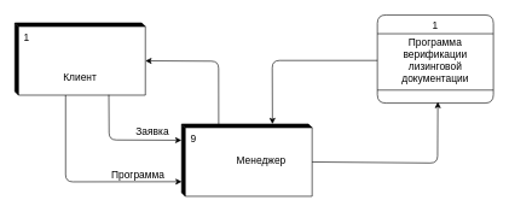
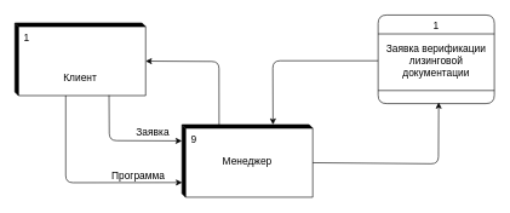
  <mxCell id="0" />
  <mxCell id="1" parent="0" />
  <mxCell id="2" value="" style="group;fontSize=14;" vertex="1" connectable="0" parent="1"><mxGeometry x="250" y="171" width="180" height="100" as="geometry" /></mxCell>
  <mxCell id="3" value="" style="shape=cube;whiteSpace=wrap;html=1;boundedLbl=1;backgroundOutline=1;darkOpacity=1;darkOpacity2=1;size=5;fillStyle=auto;noLabel=0;shadow=0;perimeterSpacing=0;strokeWidth=1;fontSize=14;" vertex="1" parent="2"><mxGeometry width="180" height="100" as="geometry" /></mxCell>
  <mxCell id="4" value="&lt;font&gt;9&lt;/font&gt;" style="text;html=1;align=center;verticalAlign=middle;whiteSpace=wrap;rounded=0;fontSize=14;" vertex="1" parent="2"><mxGeometry x="5" y="5" width="23" height="30" as="geometry" /></mxCell>
- <mxCell id="5" value="&lt;font&gt;Менеджер&lt;/font&gt;" style="text;html=1;align=center;verticalAlign=middle;whiteSpace=wrap;rounded=0;fontSize=14;" vertex="1" parent="2"><mxGeometry x="80" y="35" width="60" height="30" as="geometry" /></mxCell>
+ <mxCell id="5" value="&lt;font&gt;Менеджер&lt;/font&gt;" style="text;html=1;align=center;verticalAlign=middle;whiteSpace=wrap;rounded=0;fontSize=14;" vertex="1" parent="2"><mxGeometry x="60" y="35" width="60" height="30" as="geometry" /></mxCell>
  <mxCell id="6" value="" style="group;fontSize=14;" vertex="1" connectable="0" parent="1"><mxGeometry x="20" y="31" width="180" height="100" as="geometry" /></mxCell>
  <mxCell id="7" value="" style="shape=cube;whiteSpace=wrap;html=1;boundedLbl=1;backgroundOutline=1;darkOpacity=1;darkOpacity2=1;size=5;fillStyle=auto;noLabel=0;shadow=0;perimeterSpacing=0;strokeWidth=1;fontSize=14;" vertex="1" parent="6"><mxGeometry width="180" height="100" as="geometry" /></mxCell>
  <mxCell id="8" value="&lt;font&gt;1&lt;/font&gt;" style="text;html=1;align=center;verticalAlign=middle;whiteSpace=wrap;rounded=0;fontSize=14;" vertex="1" parent="6"><mxGeometry x="5" y="5" width="23" height="30" as="geometry" /></mxCell>
  <mxCell id="9" value="&lt;font&gt;Клиент&lt;/font&gt;" style="text;html=1;align=center;verticalAlign=middle;whiteSpace=wrap;rounded=0;fontSize=14;" vertex="1" parent="6"><mxGeometry x="60" y="60" width="60" height="30" as="geometry" /></mxCell>
  <mxCell id="10" value="&lt;span style=&quot;font-weight: normal;&quot;&gt;1&lt;/span&gt;" style="swimlane;fontStyle=1;align=center;verticalAlign=top;childLayout=stackLayout;horizontal=1;startSize=26;horizontalStack=0;resizeParent=1;resizeParentMax=0;resizeLast=0;collapsible=1;marginBottom=0;whiteSpace=wrap;html=1;rounded=1;fillColor=none;fontSize=14;" vertex="1" parent="1"><mxGeometry x="520" y="20" width="160" height="122" as="geometry" /></mxCell>
- <mxCell id="11" value="Программа верификации лизинговой документации" style="text;strokeColor=none;fillColor=none;align=center;verticalAlign=middle;spacingLeft=4;spacingRight=4;overflow=hidden;rotatable=0;points=[[0,0.5],[1,0.5]];portConstraint=eastwest;whiteSpace=wrap;html=1;fontSize=14;" vertex="1" parent="10"><mxGeometry y="26" width="160" height="74" as="geometry" /></mxCell>
+ <mxCell id="11" value="Заявка верификации лизинговой документации" style="text;strokeColor=none;fillColor=none;align=center;verticalAlign=middle;spacingLeft=4;spacingRight=4;overflow=hidden;rotatable=0;points=[[0,0.5],[1,0.5]];portConstraint=eastwest;whiteSpace=wrap;html=1;fontSize=14;" vertex="1" parent="10"><mxGeometry y="26" width="160" height="74" as="geometry" /></mxCell>
  <mxCell id="12" value="" style="line;strokeWidth=1;fillColor=none;align=left;verticalAlign=middle;spacingTop=-1;spacingLeft=3;spacingRight=3;rotatable=0;labelPosition=right;points=[];portConstraint=eastwest;strokeColor=inherit;fontSize=14;" vertex="1" parent="10"><mxGeometry y="100" width="160" height="8" as="geometry" /></mxCell>
  <mxCell id="13" value="&amp;nbsp;" style="text;strokeColor=none;fillColor=none;align=center;verticalAlign=top;spacingLeft=4;spacingRight=4;overflow=hidden;rotatable=0;points=[[0,0.5],[1,0.5]];portConstraint=eastwest;whiteSpace=wrap;html=1;fontSize=14;" vertex="1" parent="10"><mxGeometry y="108" width="160" height="14" as="geometry" /></mxCell>
  <mxCell id="14" value="" style="endArrow=classic;html=1;rounded=1;exitX=0.72;exitY=0.996;exitDx=0;exitDy=0;exitPerimeter=0;entryX=-0.001;entryY=0.224;entryDx=0;entryDy=0;entryPerimeter=0;curved=0;fontSize=14;" edge="1" parent="1" source="7" target="3"><mxGeometry width="50" height="50" relative="1" as="geometry"><mxPoint x="340" y="241" as="sourcePoint" /><mxPoint x="390" y="191" as="targetPoint" /><Array as="points"><mxPoint x="150" y="193" /></Array></mxGeometry></mxCell>
  <mxCell id="15" value="" style="endArrow=classic;html=1;rounded=1;exitX=0;exitY=0;exitDx=180;exitDy=52.5;exitPerimeter=0;entryX=0.521;entryY=0.888;entryDx=0;entryDy=0;entryPerimeter=0;curved=0;fontSize=14;" edge="1" parent="1" source="3" target="13"><mxGeometry width="50" height="50" relative="1" as="geometry"><mxPoint x="310" y="211" as="sourcePoint" /><mxPoint x="360" y="161" as="targetPoint" /><Array as="points"><mxPoint x="603" y="225" /></Array></mxGeometry></mxCell>
  <mxCell id="16" value="" style="endArrow=classic;html=1;rounded=1;exitX=0;exitY=0.5;exitDx=0;exitDy=0;entryX=0.696;entryY=0;entryDx=0;entryDy=0;entryPerimeter=0;curved=0;fontSize=14;" edge="1" parent="1" source="11" target="3"><mxGeometry width="50" height="50" relative="1" as="geometry"><mxPoint x="290" y="201" as="sourcePoint" /><mxPoint x="340" y="151" as="targetPoint" /><Array as="points"><mxPoint x="375" y="83" /></Array></mxGeometry></mxCell>
  <mxCell id="17" value="" style="endArrow=classic;html=1;rounded=1;exitX=0.284;exitY=0;exitDx=0;exitDy=0;exitPerimeter=0;entryX=0;entryY=0;entryDx=180;entryDy=52.5;entryPerimeter=0;curved=0;fontSize=14;" edge="1" parent="1" source="3" target="7"><mxGeometry width="50" height="50" relative="1" as="geometry"><mxPoint x="290" y="201" as="sourcePoint" /><mxPoint x="340" y="151" as="targetPoint" /><Array as="points"><mxPoint x="301" y="84" /></Array></mxGeometry></mxCell>
  <mxCell id="18" value="" style="endArrow=classic;html=1;rounded=1;exitX=0.72;exitY=0.996;exitDx=0;exitDy=0;exitPerimeter=0;entryX=0.001;entryY=0.798;entryDx=0;entryDy=0;entryPerimeter=0;curved=0;fontSize=14;" edge="1" parent="1" target="3"><mxGeometry width="50" height="50" relative="1" as="geometry"><mxPoint x="90" y="131" as="sourcePoint" /><mxPoint x="220" y="221" as="targetPoint" /><Array as="points"><mxPoint x="90" y="251" /></Array></mxGeometry></mxCell>
  <mxCell id="19" value="Заявка" style="text;html=1;align=center;verticalAlign=middle;whiteSpace=wrap;rounded=0;fontSize=14;" vertex="1" parent="1"><mxGeometry x="180" y="171" width="60" height="20" as="geometry" /></mxCell>
  <mxCell id="20" value="Программа" style="text;html=1;align=center;verticalAlign=middle;whiteSpace=wrap;rounded=0;fontSize=14;" vertex="1" parent="1"><mxGeometry x="160" y="231" width="60" height="20" as="geometry" /></mxCell>
